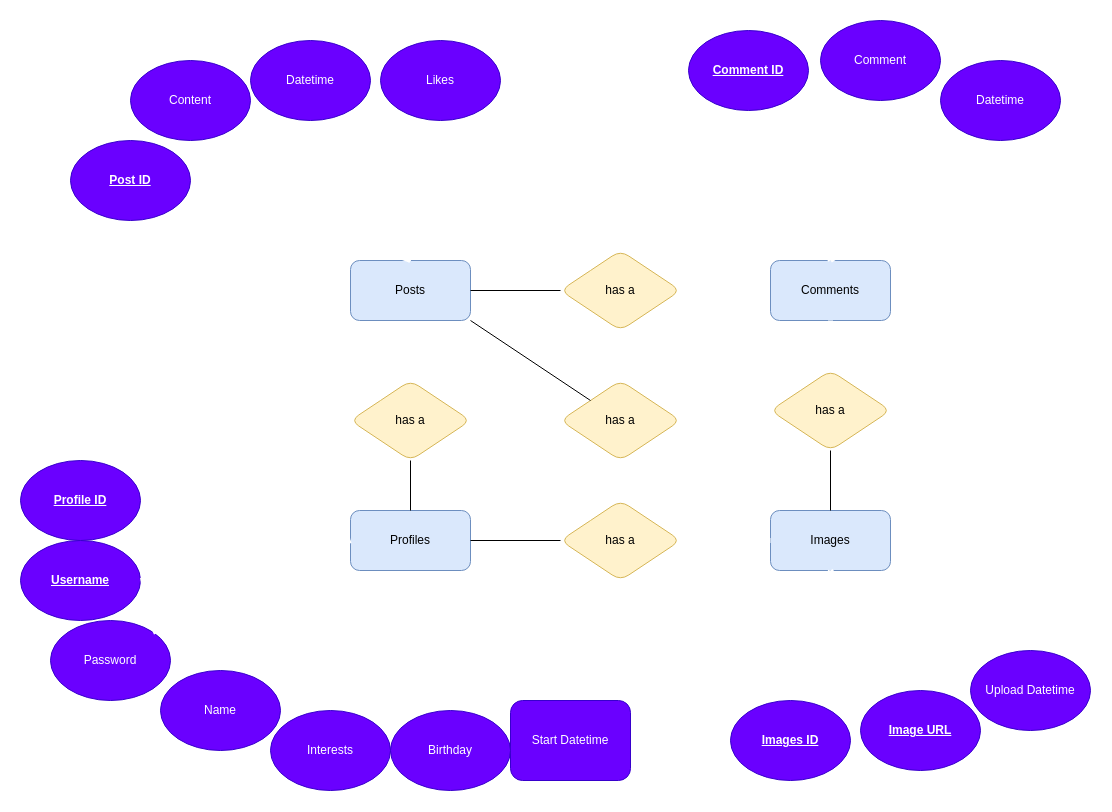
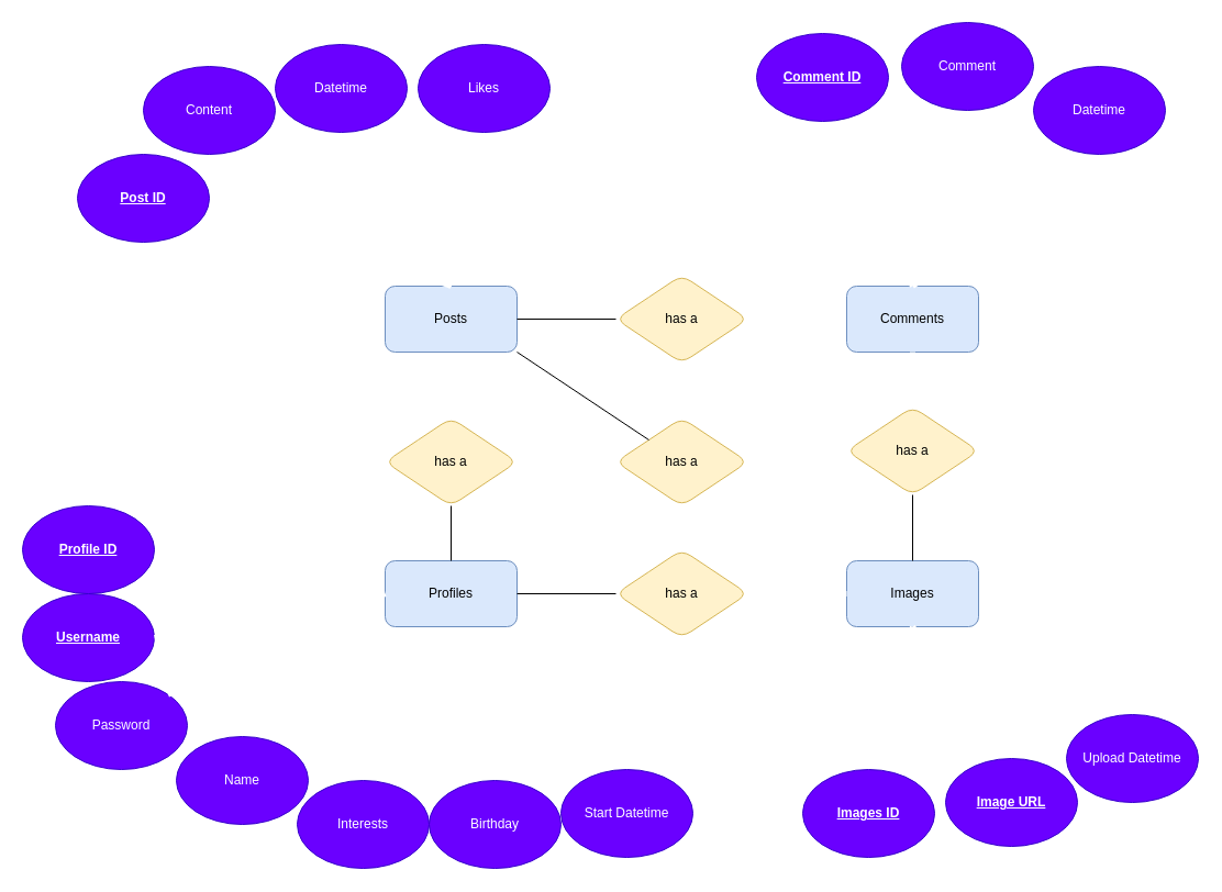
  <mxCell id="0" />
  <mxCell id="1" parent="0" />
  <mxCell id="2" style="html=1;exitX=0.5;exitY=1;exitDx=0;exitDy=0;entryX=0.5;entryY=0;entryDx=0;entryDy=0;strokeWidth=5;endArrow=none;endFill=0;fillColor=#008a00;strokeColor=#FFFFFF;" parent="1" source="7" target="9" edge="1"><mxGeometry relative="1" as="geometry" /></mxCell>
  <mxCell id="3" style="html=1;exitX=0.5;exitY=1;exitDx=0;exitDy=0;entryX=0.5;entryY=0;entryDx=0;entryDy=0;strokeWidth=1;endArrow=none;endFill=0;fillColor=#008a00;strokeColor=#FFFFFF;" parent="1" source="7" target="10" edge="1"><mxGeometry relative="1" as="geometry" /></mxCell>
  <mxCell id="4" style="html=1;exitX=0;exitY=0.5;exitDx=0;exitDy=0;entryX=1;entryY=0.5;entryDx=0;entryDy=0;strokeWidth=5;endArrow=none;endFill=0;fillColor=#008a00;strokeColor=#FFFFFF;" parent="1" source="7" target="8" edge="1"><mxGeometry relative="1" as="geometry" /></mxCell>
  <mxCell id="5" style="html=1;exitX=0.5;exitY=1;exitDx=0;exitDy=0;entryX=0.5;entryY=0;entryDx=0;entryDy=0;strokeWidth=1;endArrow=none;endFill=0;fillColor=#008a00;strokeColor=#FFFFFF;" parent="1" source="7" target="12" edge="1"><mxGeometry relative="1" as="geometry" /></mxCell>
  <mxCell id="6" style="html=1;exitX=0.5;exitY=1;exitDx=0;exitDy=0;entryX=1;entryY=0;entryDx=0;entryDy=0;strokeWidth=5;endArrow=none;endFill=0;fillColor=#008a00;strokeColor=#FFFFFF;" parent="1" source="7" target="11" edge="1"><mxGeometry relative="1" as="geometry" /></mxCell>
  <mxCell id="7" value="Profiles" style="rounded=1;whiteSpace=wrap;html=1;fillColor=#dae8fc;strokeColor=#6c8ebf;fontColor=#000000;" parent="1" vertex="1"><mxGeometry x="350" y="510" width="120" height="60" as="geometry" /></mxCell>
  <mxCell id="8" value="Profile ID" style="ellipse;whiteSpace=wrap;html=1;fillColor=#6a00ff;fontColor=#ffffff;strokeColor=#3700CC;rounded=1;fontStyle=5" parent="1" vertex="1"><mxGeometry x="20" y="460" width="120" height="80" as="geometry" /></mxCell>
- <mxCell id="9" value="Start Datetime" style="whiteSpace=wrap;html=1;fillColor=#6a00ff;fontColor=#ffffff;strokeColor=#3700CC;rounded=1;" parent="1" vertex="1"><mxGeometry x="510" y="700" width="120" height="80" as="geometry" /></mxCell>
+ <mxCell id="9" value="Start Datetime" style="ellipse;whiteSpace=wrap;html=1;fillColor=#6a00ff;fontColor=#ffffff;strokeColor=#3700CC;rounded=1;" parent="1" vertex="1"><mxGeometry x="510" y="700" width="120" height="80" as="geometry" /></mxCell>
  <mxCell id="10" value="Interests" style="ellipse;whiteSpace=wrap;html=1;fillColor=#6a00ff;fontColor=#ffffff;strokeColor=#3700CC;rounded=1;" parent="1" vertex="1"><mxGeometry x="270" y="710" width="120" height="80" as="geometry" /></mxCell>
  <mxCell id="11" value="Name" style="ellipse;whiteSpace=wrap;html=1;fillColor=#6a00ff;fontColor=#ffffff;strokeColor=#3700CC;rounded=1;" parent="1" vertex="1"><mxGeometry x="160" y="670" width="120" height="80" as="geometry" /></mxCell>
  <mxCell id="12" value="Birthday" style="ellipse;whiteSpace=wrap;html=1;fillColor=#6a00ff;fontColor=#ffffff;strokeColor=#3700CC;rounded=1;" parent="1" vertex="1"><mxGeometry x="390" y="710" width="120" height="80" as="geometry" /></mxCell>
  <mxCell id="13" style="edgeStyle=none;rounded=1;html=1;exitX=0;exitY=0.5;exitDx=0;exitDy=0;entryX=1;entryY=0.5;entryDx=0;entryDy=0;strokeColor=#FFFFFF;strokeWidth=5;fontColor=#000000;" parent="1" source="14" target="19" edge="1"><mxGeometry relative="1" as="geometry" /></mxCell>
  <mxCell id="14" value="Comments" style="rounded=1;whiteSpace=wrap;html=1;fillColor=#dae8fc;strokeColor=#6c8ebf;fontColor=#000000;" parent="1" vertex="1"><mxGeometry x="770" y="260" width="120" height="60" as="geometry" /></mxCell>
  <mxCell id="15" style="edgeStyle=none;rounded=1;html=1;exitX=0;exitY=0;exitDx=0;exitDy=0;strokeColor=#FFFFFF;strokeWidth=5;fontColor=#000000;" parent="1" source="16" target="20" edge="1"><mxGeometry relative="1" as="geometry" /></mxCell>
  <mxCell id="16" value="Images" style="rounded=1;whiteSpace=wrap;html=1;fillColor=#dae8fc;strokeColor=#6c8ebf;fontColor=#000000;" parent="1" vertex="1"><mxGeometry x="770" y="510" width="120" height="60" as="geometry" /></mxCell>
  <mxCell id="17" style="edgeStyle=none;rounded=1;html=1;exitX=0.5;exitY=1;exitDx=0;exitDy=0;entryX=0.5;entryY=0;entryDx=0;entryDy=0;strokeColor=#FFFFFF;strokeWidth=5;fontColor=#000000;" parent="1" source="18" target="21" edge="1"><mxGeometry relative="1" as="geometry" /></mxCell>
  <mxCell id="18" value="Posts" style="rounded=1;whiteSpace=wrap;html=1;fillColor=#dae8fc;strokeColor=#6c8ebf;fontColor=#000000;" parent="1" vertex="1"><mxGeometry x="350" y="260" width="120" height="60" as="geometry" /></mxCell>
  <mxCell id="19" value="has a" style="rhombus;whiteSpace=wrap;html=1;rounded=1;fillColor=#fff2cc;strokeColor=#d6b656;fontColor=#000000;" parent="1" vertex="1"><mxGeometry x="560" y="250" width="120" height="80" as="geometry" /></mxCell>
  <mxCell id="20" value="has a" style="rhombus;whiteSpace=wrap;html=1;rounded=1;fillColor=#fff2cc;strokeColor=#d6b656;fontColor=#000000;" parent="1" vertex="1"><mxGeometry x="560" y="380" width="120" height="80" as="geometry" /></mxCell>
  <mxCell id="21" value="has a" style="rhombus;whiteSpace=wrap;html=1;rounded=1;fillColor=#fff2cc;strokeColor=#d6b656;fontColor=#000000;" parent="1" vertex="1"><mxGeometry x="350" y="380" width="120" height="80" as="geometry" /></mxCell>
  <mxCell id="22" value="" style="endArrow=none;html=1;rounded=1;fontColor=#000000;exitX=0;exitY=0.5;exitDx=0;exitDy=0;entryX=1;entryY=0.5;entryDx=0;entryDy=0;" parent="1" source="19" target="18" edge="1"><mxGeometry width="50" height="50" relative="1" as="geometry"><mxPoint x="700" y="340" as="sourcePoint" /><mxPoint x="520" y="190" as="targetPoint" /></mxGeometry></mxCell>
  <mxCell id="23" value="" style="endArrow=none;html=1;rounded=1;fontColor=#000000;entryX=1;entryY=1;entryDx=0;entryDy=0;exitX=0;exitY=0;exitDx=0;exitDy=0;" parent="1" source="20" target="18" edge="1"><mxGeometry width="50" height="50" relative="1" as="geometry"><mxPoint x="660" y="440" as="sourcePoint" /><mxPoint x="710" y="390" as="targetPoint" /></mxGeometry></mxCell>
  <mxCell id="24" value="" style="endArrow=none;html=1;rounded=1;fontColor=#000000;exitX=0.5;exitY=1;exitDx=0;exitDy=0;entryX=0.5;entryY=0;entryDx=0;entryDy=0;" parent="1" source="21" target="7" edge="1"><mxGeometry width="50" height="50" relative="1" as="geometry"><mxPoint x="580" y="440" as="sourcePoint" /><mxPoint x="630" y="390" as="targetPoint" /></mxGeometry></mxCell>
  <mxCell id="25" style="html=1;exitX=0.5;exitY=0;exitDx=0;exitDy=0;entryX=0.5;entryY=1;entryDx=0;entryDy=0;strokeWidth=5;endArrow=none;endFill=0;fillColor=#008a00;strokeColor=#FFFFFF;" parent="1" source="18" target="30" edge="1"><mxGeometry relative="1" as="geometry"><mxPoint x="320" y="-50" as="sourcePoint" /></mxGeometry></mxCell>
  <mxCell id="26" style="html=1;exitX=0.5;exitY=0;exitDx=0;exitDy=0;entryX=1;entryY=0.5;entryDx=0;entryDy=0;strokeWidth=5;endArrow=none;endFill=0;fillColor=#008a00;strokeColor=#FFFFFF;" parent="1" source="18" target="29" edge="1"><mxGeometry relative="1" as="geometry"><mxPoint x="320" y="-50" as="sourcePoint" /></mxGeometry></mxCell>
  <mxCell id="27" style="html=1;exitX=0.5;exitY=0;exitDx=0;exitDy=0;entryX=0.5;entryY=1;entryDx=0;entryDy=0;strokeWidth=1;endArrow=none;endFill=0;fillColor=#008a00;strokeColor=#FFFFFF;" parent="1" source="18" target="32" edge="1"><mxGeometry relative="1" as="geometry"><mxPoint x="320" y="-50" as="sourcePoint" /></mxGeometry></mxCell>
  <mxCell id="28" style="html=1;exitX=0.5;exitY=0;exitDx=0;exitDy=0;entryX=1;entryY=1;entryDx=0;entryDy=0;strokeWidth=5;endArrow=none;endFill=0;fillColor=#008a00;strokeColor=#FFFFFF;" parent="1" source="18" target="31" edge="1"><mxGeometry relative="1" as="geometry"><mxPoint x="320" y="-50" as="sourcePoint" /></mxGeometry></mxCell>
  <mxCell id="29" value="Post ID" style="ellipse;whiteSpace=wrap;html=1;fillColor=#6a00ff;fontColor=#ffffff;strokeColor=#3700CC;rounded=1;fontStyle=5" parent="1" vertex="1"><mxGeometry x="70" y="140" width="120" height="80" as="geometry" /></mxCell>
  <mxCell id="30" value="Datetime" style="ellipse;whiteSpace=wrap;html=1;fillColor=#6a00ff;fontColor=#ffffff;strokeColor=#3700CC;rounded=1;" parent="1" vertex="1"><mxGeometry x="250" y="40" width="120" height="80" as="geometry" /></mxCell>
  <mxCell id="31" value="Content" style="ellipse;whiteSpace=wrap;html=1;fillColor=#6a00ff;fontColor=#ffffff;strokeColor=#3700CC;rounded=1;" parent="1" vertex="1"><mxGeometry x="130" y="60" width="120" height="80" as="geometry" /></mxCell>
  <mxCell id="32" value="Likes" style="ellipse;whiteSpace=wrap;html=1;fillColor=#6a00ff;fontColor=#ffffff;strokeColor=#3700CC;rounded=1;" parent="1" vertex="1"><mxGeometry x="380" y="40" width="120" height="80" as="geometry" /></mxCell>
  <mxCell id="33" style="html=1;exitX=0.5;exitY=1;exitDx=0;exitDy=0;entryX=0.5;entryY=0;entryDx=0;entryDy=0;strokeWidth=5;endArrow=none;endFill=0;fillColor=#008a00;strokeColor=#FFFFFF;" parent="1" source="16" target="35" edge="1"><mxGeometry relative="1" as="geometry"><mxPoint x="1010" y="670" as="sourcePoint" /></mxGeometry></mxCell>
  <mxCell id="34" style="html=1;exitX=0.5;exitY=1;exitDx=0;exitDy=0;entryX=0.5;entryY=0;entryDx=0;entryDy=0;strokeWidth=5;endArrow=none;endFill=0;fillColor=#008a00;strokeColor=#FFFFFF;" parent="1" source="16" target="37" edge="1"><mxGeometry relative="1" as="geometry"><mxPoint x="1010" y="670" as="sourcePoint" /></mxGeometry></mxCell>
  <mxCell id="35" value="Images ID" style="ellipse;whiteSpace=wrap;html=1;fillColor=#6a00ff;fontColor=#ffffff;strokeColor=#3700CC;rounded=1;fontStyle=5" parent="1" vertex="1"><mxGeometry x="730" y="700" width="120" height="80" as="geometry" /></mxCell>
  <mxCell id="36" value="Upload Datetime" style="ellipse;whiteSpace=wrap;html=1;fillColor=#6a00ff;fontColor=#ffffff;strokeColor=#3700CC;rounded=1;" parent="1" vertex="1"><mxGeometry x="970" y="650" width="120" height="80" as="geometry" /></mxCell>
  <mxCell id="37" value="Image URL" style="ellipse;whiteSpace=wrap;html=1;fillColor=#6a00ff;fontColor=#ffffff;strokeColor=#3700CC;rounded=1;fontStyle=5" parent="1" vertex="1"><mxGeometry x="860" y="690" width="120" height="80" as="geometry" /></mxCell>
  <mxCell id="38" style="html=1;exitX=0.5;exitY=0;exitDx=0;exitDy=0;entryX=0.5;entryY=1;entryDx=0;entryDy=0;strokeWidth=5;endArrow=none;endFill=0;fillColor=#008a00;strokeColor=#FFFFFF;" parent="1" source="14" target="42" edge="1"><mxGeometry relative="1" as="geometry"><mxPoint x="970" y="-50" as="sourcePoint" /></mxGeometry></mxCell>
  <mxCell id="39" style="html=1;exitX=0.5;exitY=0;exitDx=0;exitDy=0;entryX=0.5;entryY=1;entryDx=0;entryDy=0;strokeWidth=5;endArrow=none;endFill=0;fillColor=#008a00;strokeColor=#FFFFFF;" parent="1" source="14" target="41" edge="1"><mxGeometry relative="1" as="geometry"><mxPoint x="970" y="-50" as="sourcePoint" /></mxGeometry></mxCell>
  <mxCell id="40" style="html=1;exitX=0.5;exitY=0;exitDx=0;exitDy=0;entryX=0.5;entryY=1;entryDx=0;entryDy=0;strokeWidth=5;endArrow=none;endFill=0;fillColor=#008a00;strokeColor=#FFFFFF;" parent="1" source="14" target="43" edge="1"><mxGeometry relative="1" as="geometry"><mxPoint x="970" y="-50" as="sourcePoint" /></mxGeometry></mxCell>
  <mxCell id="41" value="Comment ID" style="ellipse;whiteSpace=wrap;html=1;fillColor=#6a00ff;fontColor=#ffffff;strokeColor=#3700CC;rounded=1;fontStyle=5" parent="1" vertex="1"><mxGeometry x="688" y="30" width="120" height="80" as="geometry" /></mxCell>
  <mxCell id="42" value="Datetime" style="ellipse;whiteSpace=wrap;html=1;fillColor=#6a00ff;fontColor=#ffffff;strokeColor=#3700CC;rounded=1;" parent="1" vertex="1"><mxGeometry x="940" y="60" width="120" height="80" as="geometry" /></mxCell>
  <mxCell id="43" value="Comment" style="ellipse;whiteSpace=wrap;html=1;fillColor=#6a00ff;fontColor=#ffffff;strokeColor=#3700CC;rounded=1;" parent="1" vertex="1"><mxGeometry x="820" y="20" width="120" height="80" as="geometry" /></mxCell>
  <mxCell id="44" value="Username" style="ellipse;whiteSpace=wrap;html=1;fillColor=#6a00ff;fontColor=#ffffff;strokeColor=#3700CC;rounded=1;fontStyle=5" parent="1" vertex="1"><mxGeometry x="20" y="540" width="120" height="80" as="geometry" /></mxCell>
  <mxCell id="45" value="Password" style="ellipse;whiteSpace=wrap;html=1;fillColor=#6a00ff;fontColor=#ffffff;strokeColor=#3700CC;rounded=1;" parent="1" vertex="1"><mxGeometry x="50" y="620" width="120" height="80" as="geometry" /></mxCell>
  <mxCell id="46" style="html=1;exitX=0;exitY=0.5;exitDx=0;exitDy=0;entryX=1;entryY=0.5;entryDx=0;entryDy=0;strokeWidth=5;endArrow=none;endFill=0;fillColor=#008a00;strokeColor=#FFFFFF;" parent="1" source="7" target="44" edge="1"><mxGeometry relative="1" as="geometry"><mxPoint x="360" y="550" as="sourcePoint" /><mxPoint x="150" y="510" as="targetPoint" /></mxGeometry></mxCell>
  <mxCell id="47" style="html=1;exitX=0;exitY=0.5;exitDx=0;exitDy=0;entryX=1;entryY=0;entryDx=0;entryDy=0;strokeWidth=5;endArrow=none;endFill=0;fillColor=#008a00;strokeColor=#FFFFFF;" parent="1" source="7" target="45" edge="1"><mxGeometry relative="1" as="geometry"><mxPoint x="370" y="560" as="sourcePoint" /><mxPoint x="160" y="520" as="targetPoint" /></mxGeometry></mxCell>
  <mxCell id="48" value="has a" style="rhombus;whiteSpace=wrap;html=1;rounded=1;fillColor=#fff2cc;strokeColor=#d6b656;fontColor=#000000;" vertex="1" parent="1"><mxGeometry x="770" y="370" width="120" height="80" as="geometry" /></mxCell>
  <mxCell id="49" value="has a" style="rhombus;whiteSpace=wrap;html=1;rounded=1;fillColor=#fff2cc;strokeColor=#d6b656;fontColor=#000000;" vertex="1" parent="1"><mxGeometry x="560" y="500" width="120" height="80" as="geometry" /></mxCell>
  <mxCell id="50" style="edgeStyle=none;rounded=1;html=1;exitX=0.5;exitY=1;exitDx=0;exitDy=0;entryX=0.5;entryY=0;entryDx=0;entryDy=0;strokeColor=#FFFFFF;strokeWidth=5;fontColor=#000000;" edge="1" parent="1" source="14" target="48"><mxGeometry relative="1" as="geometry"><mxPoint x="780" y="300" as="sourcePoint" /><mxPoint x="690" y="300" as="targetPoint" /></mxGeometry></mxCell>
  <mxCell id="51" style="edgeStyle=none;rounded=1;html=1;exitX=0;exitY=0.5;exitDx=0;exitDy=0;entryX=1;entryY=0.5;entryDx=0;entryDy=0;strokeColor=#FFFFFF;strokeWidth=5;fontColor=#000000;" edge="1" parent="1" source="16" target="49"><mxGeometry relative="1" as="geometry"><mxPoint x="790" y="310" as="sourcePoint" /><mxPoint x="700" y="310" as="targetPoint" /></mxGeometry></mxCell>
  <mxCell id="52" value="" style="endArrow=none;html=1;rounded=1;fontColor=#000000;entryX=1;entryY=0.5;entryDx=0;entryDy=0;exitX=0;exitY=0.5;exitDx=0;exitDy=0;" edge="1" parent="1" source="49" target="7"><mxGeometry width="50" height="50" relative="1" as="geometry"><mxPoint x="600" y="410" as="sourcePoint" /><mxPoint x="480" y="330" as="targetPoint" /></mxGeometry></mxCell>
  <mxCell id="53" value="" style="endArrow=none;html=1;rounded=1;fontColor=#000000;entryX=0.5;entryY=1;entryDx=0;entryDy=0;exitX=0.5;exitY=0;exitDx=0;exitDy=0;" edge="1" parent="1" source="16" target="48"><mxGeometry width="50" height="50" relative="1" as="geometry"><mxPoint x="610" y="420" as="sourcePoint" /><mxPoint x="490" y="340" as="targetPoint" /></mxGeometry></mxCell>
